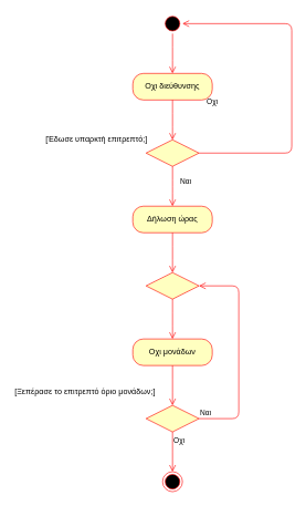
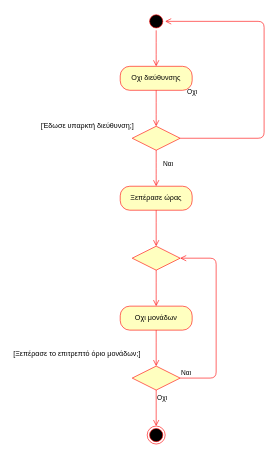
  <mxCell id="0" />
  <mxCell id="1" parent="0" />
  <mxCell id="2" value="" style="ellipse;html=1;shape=startState;fillColor=#000000;strokeColor=#ff0000;" parent="1" vertex="1"><mxGeometry x="245" y="20" width="30" height="30" as="geometry" /></mxCell>
  <mxCell id="3" value="" style="edgeStyle=orthogonalEdgeStyle;html=1;verticalAlign=bottom;endArrow=open;endSize=8;strokeColor=#ff0000;" parent="1" source="2" edge="1"><mxGeometry relative="1" as="geometry"><mxPoint x="260" y="110" as="targetPoint" /></mxGeometry></mxCell>
- <mxCell id="4" value="[Έδωσε υπαρκτή επιτρεπτό;]" style="text;html=1;align=center;verticalAlign=middle;resizable=0;points=[];autosize=1;" parent="1" vertex="1"><mxGeometry x="60" y="200" width="170" height="20" as="geometry" /></mxCell>
+ <mxCell id="4" value="[Έδωσε υπαρκτή διεύθυνση;]" style="text;html=1;align=center;verticalAlign=middle;resizable=0;points=[];autosize=1;" parent="1" vertex="1"><mxGeometry x="60" y="200" width="170" height="20" as="geometry" /></mxCell>
  <mxCell id="5" value="[Ξεπέρασε το επιτρεπτό όριο μονάδων;]" style="text;html=1;" parent="1" vertex="1"><mxGeometry x="20" y="575" width="180" height="30" as="geometry" /></mxCell>
  <mxCell id="6" value="" style="ellipse;html=1;shape=endState;fillColor=#000000;strokeColor=#ff0000;" parent="1" vertex="1"><mxGeometry x="245" y="710" width="30" height="30" as="geometry" /></mxCell>
  <mxCell id="7" value="" style="rhombus;whiteSpace=wrap;html=1;fillColor=#ffffc0;strokeColor=#ff0000;" parent="1" vertex="1"><mxGeometry x="220" y="210" width="80" height="40" as="geometry" /></mxCell>
  <mxCell id="8" value="Οχι" style="edgeStyle=orthogonalEdgeStyle;html=1;align=left;verticalAlign=bottom;endArrow=open;endSize=8;strokeColor=#ff0000;entryX=1;entryY=0.5;entryDx=0;entryDy=0;" parent="1" source="7" target="2" edge="1"><mxGeometry x="-0.167" y="130" relative="1" as="geometry"><mxPoint x="460" y="120" as="targetPoint" /><Array as="points"><mxPoint x="440" y="230" /><mxPoint x="440" y="35" /></Array><mxPoint as="offset" /></mxGeometry></mxCell>
  <mxCell id="9" value="Ναι" style="edgeStyle=orthogonalEdgeStyle;html=1;align=left;verticalAlign=top;endArrow=open;endSize=8;strokeColor=#ff0000;" parent="1" source="7" edge="1"><mxGeometry x="-0.667" y="10" relative="1" as="geometry"><mxPoint x="260" y="310" as="targetPoint" /><mxPoint as="offset" /></mxGeometry></mxCell>
  <mxCell id="10" value="Οχι διεύθυνσης" style="rounded=1;whiteSpace=wrap;html=1;arcSize=40;fontColor=#000000;fillColor=#ffffc0;strokeColor=#ff0000;" parent="1" vertex="1"><mxGeometry x="200" y="110" width="120" height="40" as="geometry" /></mxCell>
  <mxCell id="11" value="" style="edgeStyle=orthogonalEdgeStyle;html=1;verticalAlign=bottom;endArrow=open;endSize=8;strokeColor=#ff0000;" parent="1" source="10" edge="1"><mxGeometry relative="1" as="geometry"><mxPoint x="260" y="210" as="targetPoint" /></mxGeometry></mxCell>
- <mxCell id="12" value="Δήλωση ώρας" style="rounded=1;whiteSpace=wrap;html=1;arcSize=40;fontColor=#000000;fillColor=#ffffc0;strokeColor=#ff0000;" parent="1" vertex="1"><mxGeometry x="200" y="310" width="120" height="40" as="geometry" /></mxCell>
+ <mxCell id="12" value="Ξεπέρασε ώρας" style="rounded=1;whiteSpace=wrap;html=1;arcSize=40;fontColor=#000000;fillColor=#ffffc0;strokeColor=#ff0000;" parent="1" vertex="1"><mxGeometry x="200" y="310" width="120" height="40" as="geometry" /></mxCell>
  <mxCell id="13" value="" style="edgeStyle=orthogonalEdgeStyle;html=1;verticalAlign=bottom;endArrow=open;endSize=8;strokeColor=#ff0000;" parent="1" source="12" edge="1"><mxGeometry relative="1" as="geometry"><mxPoint x="260" y="410" as="targetPoint" /></mxGeometry></mxCell>
  <mxCell id="14" value="Οχι μονάδων" style="rounded=1;whiteSpace=wrap;html=1;arcSize=40;fontColor=#000000;fillColor=#ffffc0;strokeColor=#ff0000;" parent="1" vertex="1"><mxGeometry x="200" y="510" width="120" height="40" as="geometry" /></mxCell>
  <mxCell id="15" value="" style="edgeStyle=orthogonalEdgeStyle;html=1;verticalAlign=bottom;endArrow=open;endSize=8;strokeColor=#ff0000;" parent="1" source="14" edge="1"><mxGeometry relative="1" as="geometry"><mxPoint x="260" y="610" as="targetPoint" /></mxGeometry></mxCell>
  <mxCell id="16" value="" style="rhombus;whiteSpace=wrap;html=1;fillColor=#ffffc0;strokeColor=#ff0000;" parent="1" vertex="1"><mxGeometry x="220" y="610" width="80" height="40" as="geometry" /></mxCell>
  <mxCell id="17" value="Ναι" style="edgeStyle=orthogonalEdgeStyle;html=1;align=left;verticalAlign=bottom;endArrow=open;endSize=8;strokeColor=#ff0000;entryX=1;entryY=0.5;entryDx=0;entryDy=0;" parent="1" source="16" target="19" edge="1"><mxGeometry x="-1" relative="1" as="geometry"><mxPoint x="420" y="510" as="targetPoint" /><Array as="points"><mxPoint x="360" y="630" /><mxPoint x="360" y="430" /></Array></mxGeometry></mxCell>
  <mxCell id="18" value="Οχι" style="edgeStyle=orthogonalEdgeStyle;html=1;align=left;verticalAlign=top;endArrow=open;endSize=8;strokeColor=#ff0000;" parent="1" source="16" edge="1"><mxGeometry x="-1" relative="1" as="geometry"><mxPoint x="260" y="710" as="targetPoint" /></mxGeometry></mxCell>
  <mxCell id="19" value="" style="rhombus;whiteSpace=wrap;html=1;fillColor=#ffffc0;strokeColor=#ff0000;" vertex="1" parent="1"><mxGeometry x="220" y="410" width="80" height="40" as="geometry" /></mxCell>
  <mxCell id="20" value="" style="edgeStyle=orthogonalEdgeStyle;html=1;align=left;verticalAlign=top;endArrow=open;endSize=8;strokeColor=#ff0000;" edge="1" source="19" parent="1"><mxGeometry x="-1" relative="1" as="geometry"><mxPoint x="260" y="510" as="targetPoint" /></mxGeometry></mxCell>
